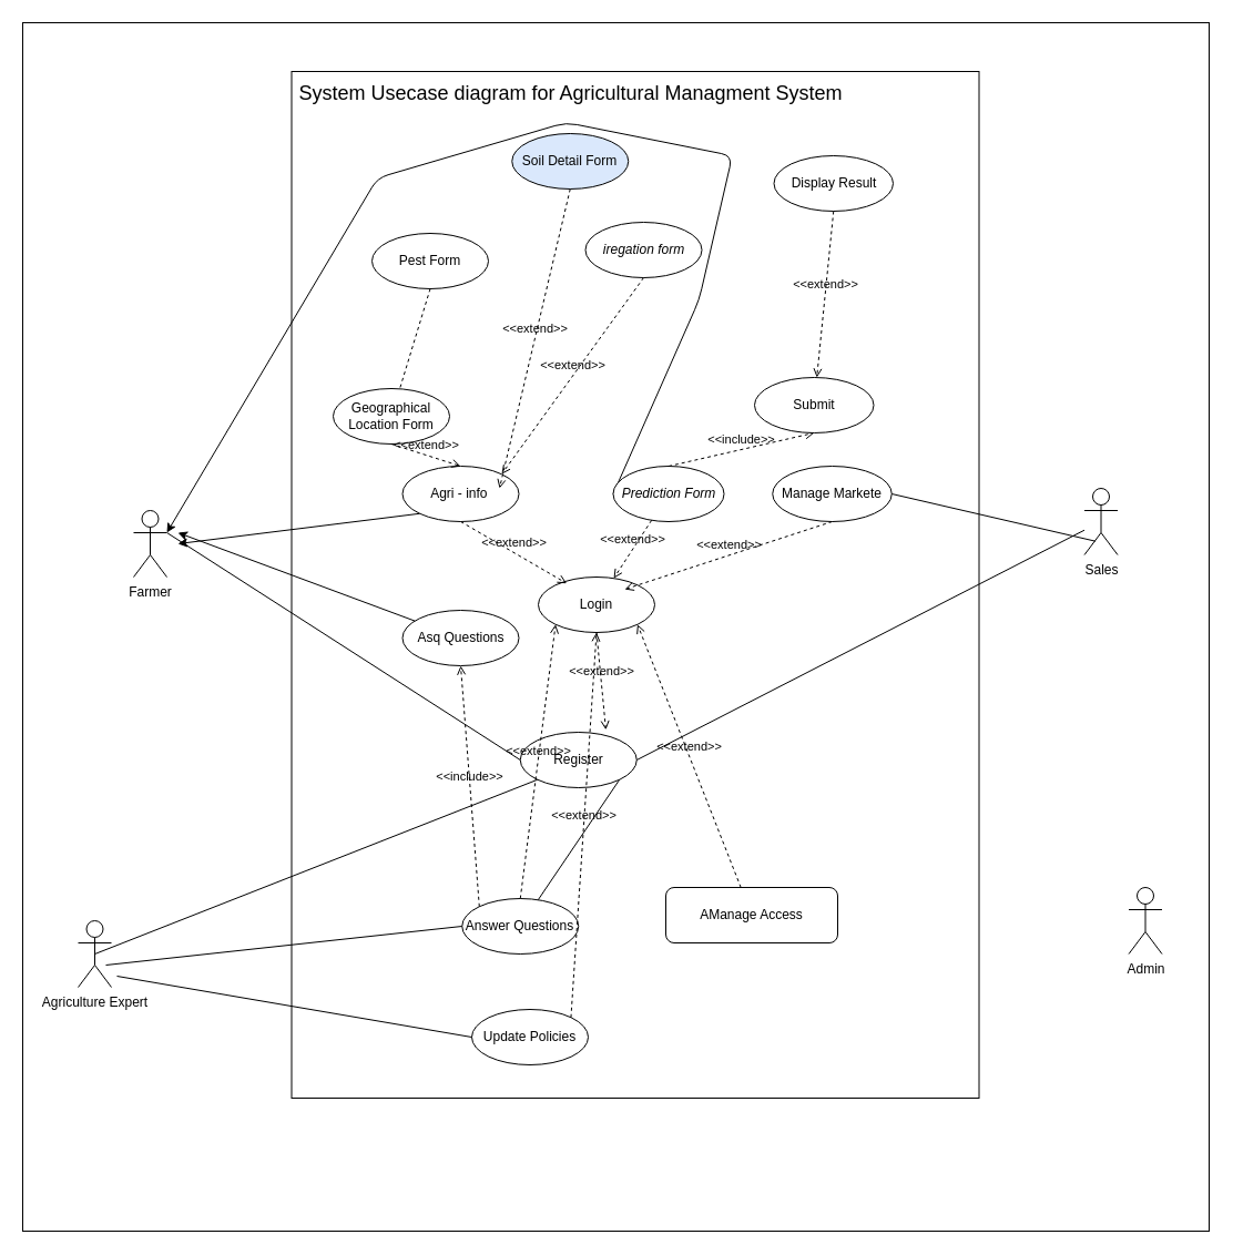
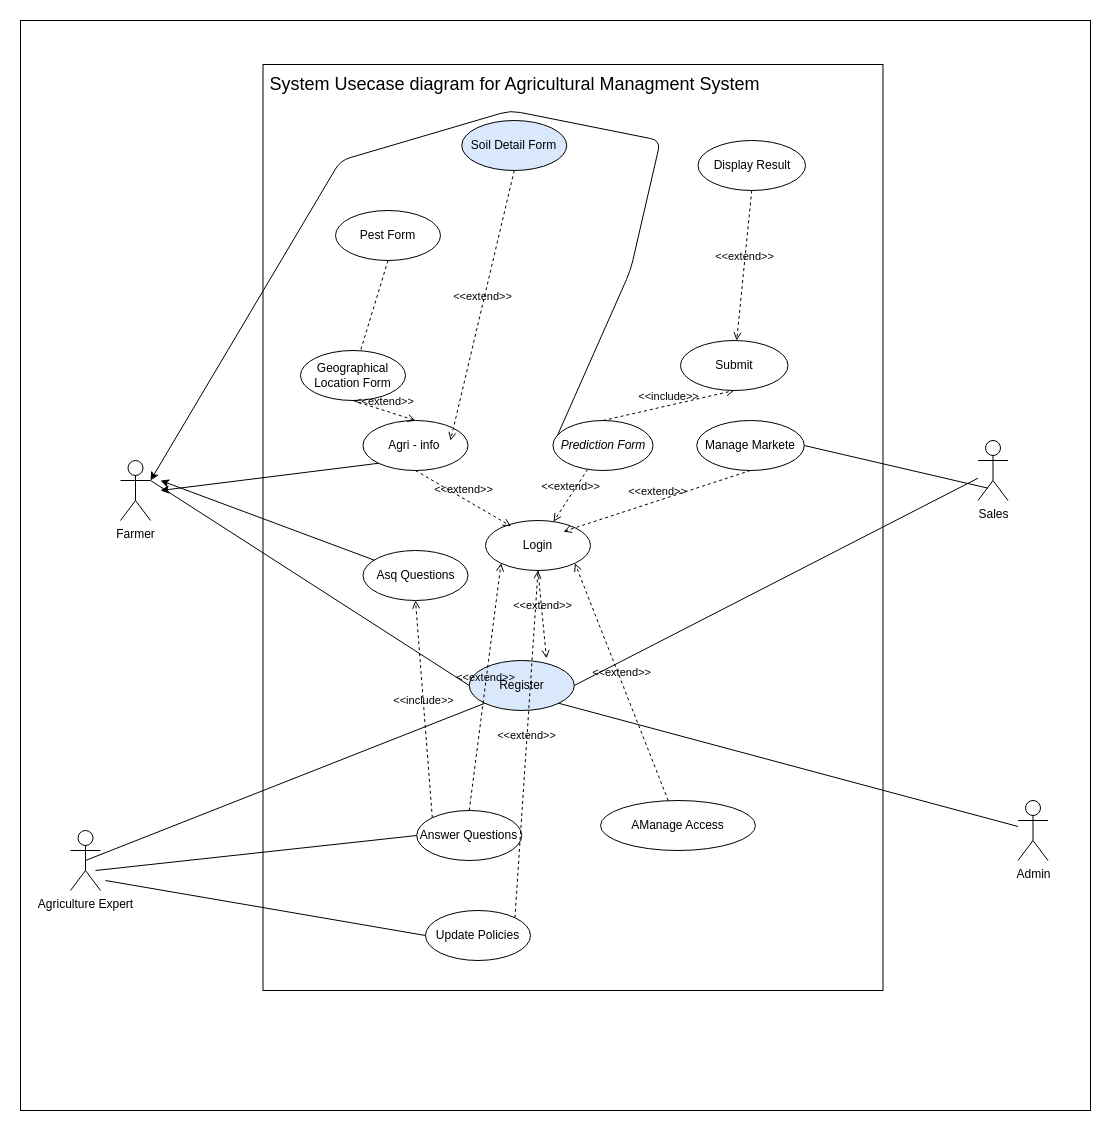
  <mxCell id="0" />
  <mxCell id="1" parent="0" />
  <mxCell id="2" value="" style="rounded=0;whiteSpace=wrap;html=1;" vertex="1" parent="1"><mxGeometry x="20" y="20" width="1070" height="1090" as="geometry" /></mxCell>
  <mxCell id="3" value="" style="rounded=0;whiteSpace=wrap;html=1;" vertex="1" parent="1"><mxGeometry x="262.5" y="64" width="620" height="926" as="geometry" /></mxCell>
  <mxCell id="4" value="Farmer" style="shape=umlActor;verticalLabelPosition=bottom;verticalAlign=top;html=1;outlineConnect=0;" vertex="1" parent="1"><mxGeometry x="120" y="460" width="30" height="60" as="geometry" /></mxCell>
  <mxCell id="5" value="" style="endArrow=none;html=1;exitX=1;exitY=0.333;exitDx=0;exitDy=0;exitPerimeter=0;entryX=0;entryY=0.5;entryDx=0;entryDy=0;" edge="1" parent="1" source="4" target="6"><mxGeometry width="50" height="50" relative="1" as="geometry"><mxPoint x="520" y="600" as="sourcePoint" /><mxPoint x="570" y="550" as="targetPoint" /></mxGeometry></mxCell>
- <mxCell id="6" value="Register" style="ellipse;whiteSpace=wrap;html=1;" vertex="1" parent="1"><mxGeometry x="468.75" y="660" width="105" height="50" as="geometry" /></mxCell>
+ <mxCell id="6" value="Register" style="ellipse;whiteSpace=wrap;html=1;fillColor=#dae8fc;" vertex="1" parent="1"><mxGeometry x="468.75" y="660" width="105" height="50" as="geometry" /></mxCell>
  <mxCell id="7" value="Login" style="ellipse;whiteSpace=wrap;html=1;" vertex="1" parent="1"><mxGeometry x="485" y="520" width="105" height="50" as="geometry" /></mxCell>
  <mxCell id="8" value="Soil Detail Form" style="ellipse;whiteSpace=wrap;html=1;fillColor=#dae8fc;" vertex="1" parent="1"><mxGeometry x="461.25" y="120" width="105" height="50" as="geometry" /></mxCell>
  <mxCell id="9" value="Agriculture Expert" style="shape=umlActor;verticalLabelPosition=bottom;verticalAlign=top;html=1;outlineConnect=0;" vertex="1" parent="1"><mxGeometry x="70" y="830" width="30" height="60" as="geometry" /></mxCell>
  <mxCell id="10" value="Sales" style="shape=umlActor;verticalLabelPosition=bottom;verticalAlign=top;html=1;outlineConnect=0;" vertex="1" parent="1"><mxGeometry x="977.5" y="440" width="30" height="60" as="geometry" /></mxCell>
  <mxCell id="11" value="Admin" style="shape=umlActor;verticalLabelPosition=bottom;verticalAlign=top;html=1;outlineConnect=0;" vertex="1" parent="1"><mxGeometry x="1017.5" y="800" width="30" height="60" as="geometry" /></mxCell>
  <mxCell id="12" value="" style="endArrow=none;html=1;exitX=1;exitY=0.5;exitDx=0;exitDy=0;" edge="1" parent="1" source="6" target="10"><mxGeometry width="50" height="50" relative="1" as="geometry"><mxPoint x="600" y="730" as="sourcePoint" /><mxPoint x="650" y="680" as="targetPoint" /></mxGeometry></mxCell>
- <mxCell id="13" value="" style="endArrow=none;html=1;exitX=1;exitY=1;exitDx=0;exitDy=0;" edge="1" parent="1" source="6" target="31"><mxGeometry width="50" height="50" relative="1" as="geometry"><mxPoint x="610" y="595" as="sourcePoint" /><mxPoint x="930" y="542.463" as="targetPoint" /></mxGeometry></mxCell>
+ <mxCell id="13" value="" style="endArrow=none;html=1;exitX=1;exitY=1;exitDx=0;exitDy=0;" edge="1" parent="1" source="6" target="11"><mxGeometry width="50" height="50" relative="1" as="geometry"><mxPoint x="610" y="595" as="sourcePoint" /><mxPoint x="930" y="542.463" as="targetPoint" /></mxGeometry></mxCell>
  <mxCell id="14" value="" style="endArrow=none;html=1;exitX=0.5;exitY=0.5;exitDx=0;exitDy=0;exitPerimeter=0;entryX=0;entryY=1;entryDx=0;entryDy=0;" edge="1" parent="1" source="9" target="6"><mxGeometry width="50" height="50" relative="1" as="geometry"><mxPoint x="160" y="490" as="sourcePoint" /><mxPoint x="505" y="595" as="targetPoint" /></mxGeometry></mxCell>
- <mxCell id="15" value="&lt;i&gt;iregation form&lt;/i&gt;" style="ellipse;whiteSpace=wrap;html=1;" vertex="1" parent="1"><mxGeometry x="527.5" y="200" width="105" height="50" as="geometry" /></mxCell>
  <mxCell id="16" value="Pest Form" style="ellipse;whiteSpace=wrap;html=1;" vertex="1" parent="1"><mxGeometry x="335" y="210" width="105" height="50" as="geometry" /></mxCell>
  <mxCell id="17" value="Agri - info&amp;nbsp;" style="ellipse;whiteSpace=wrap;html=1;" vertex="1" parent="1"><mxGeometry x="362.5" y="420" width="105" height="50" as="geometry" /></mxCell>
  <mxCell id="18" value="Geographical Location Form" style="ellipse;whiteSpace=wrap;html=1;" vertex="1" parent="1"><mxGeometry x="300" y="350" width="105" height="50" as="geometry" /></mxCell>
  <mxCell id="19" value="&amp;lt;&amp;lt;extend&amp;gt;&amp;gt;" style="html=1;verticalAlign=bottom;labelBackgroundColor=none;endArrow=open;endFill=0;dashed=1;exitX=0.5;exitY=1;exitDx=0;exitDy=0;entryX=0.735;entryY=-0.044;entryDx=0;entryDy=0;entryPerimeter=0;" edge="1" parent="1" source="7" target="6"><mxGeometry width="160" relative="1" as="geometry"><mxPoint x="542.5" y="730" as="sourcePoint" /><mxPoint x="702.5" y="730" as="targetPoint" /></mxGeometry></mxCell>
  <mxCell id="20" value="&amp;lt;&amp;lt;include&amp;gt;&amp;gt;" style="html=1;verticalAlign=bottom;labelBackgroundColor=none;endArrow=open;endFill=0;dashed=1;exitX=0.5;exitY=0;exitDx=0;exitDy=0;entryX=0.5;entryY=1;entryDx=0;entryDy=0;" edge="1" parent="1" source="26" target="28"><mxGeometry width="160" relative="1" as="geometry"><mxPoint x="391.25" y="370" as="sourcePoint" /><mxPoint x="551.25" y="370" as="targetPoint" /></mxGeometry></mxCell>
  <mxCell id="21" value="&amp;lt;&amp;lt;extend&amp;gt;&amp;gt;" style="html=1;verticalAlign=bottom;labelBackgroundColor=none;endArrow=open;endFill=0;dashed=1;exitX=0.5;exitY=1;exitDx=0;exitDy=0;entryX=0.5;entryY=0;entryDx=0;entryDy=0;" edge="1" parent="1" source="18" target="17"><mxGeometry width="160" relative="1" as="geometry"><mxPoint x="561.25" y="460" as="sourcePoint" /><mxPoint x="593.435" y="421.95" as="targetPoint" /></mxGeometry></mxCell>
  <mxCell id="22" value="&amp;lt;&amp;lt;extend&amp;gt;&amp;gt;" style="html=1;verticalAlign=bottom;labelBackgroundColor=none;endArrow=open;endFill=0;dashed=1;exitX=0.5;exitY=1;exitDx=0;exitDy=0;entryX=0.244;entryY=0.115;entryDx=0;entryDy=0;entryPerimeter=0;" edge="1" parent="1" source="17" target="7"><mxGeometry width="160" relative="1" as="geometry"><mxPoint x="571.25" y="680" as="sourcePoint" /><mxPoint x="603.435" y="641.95" as="targetPoint" /></mxGeometry></mxCell>
- <mxCell id="23" value="&amp;lt;&amp;lt;extend&amp;gt;&amp;gt;" style="html=1;verticalAlign=bottom;labelBackgroundColor=none;endArrow=open;endFill=0;dashed=1;exitX=0.5;exitY=1;exitDx=0;exitDy=0;entryX=1;entryY=0;entryDx=0;entryDy=0;" edge="1" parent="1" source="15" target="17"><mxGeometry width="160" relative="1" as="geometry"><mxPoint x="437.5" y="380" as="sourcePoint" /><mxPoint x="507.5" y="415" as="targetPoint" /></mxGeometry></mxCell>
  <mxCell id="24" value="&amp;lt;&amp;lt;extend&amp;gt;&amp;gt;" style="html=1;verticalAlign=bottom;labelBackgroundColor=none;endArrow=open;endFill=0;dashed=1;exitX=0.5;exitY=1;exitDx=0;exitDy=0;" edge="1" parent="1" source="8"><mxGeometry width="160" relative="1" as="geometry"><mxPoint x="447.5" y="390" as="sourcePoint" /><mxPoint x="450" y="440" as="targetPoint" /></mxGeometry></mxCell>
  <mxCell id="25" style="edgeStyle=none;html=1;entryX=1;entryY=0.333;entryDx=0;entryDy=0;entryPerimeter=0;exitX=0;exitY=0.5;exitDx=0;exitDy=0;" edge="1" parent="1" source="26" target="4"><mxGeometry relative="1" as="geometry"><Array as="points"><mxPoint x="630" y="270" /><mxPoint x="660" y="140" /><mxPoint x="510" y="110" /><mxPoint x="340" y="160" /></Array></mxGeometry></mxCell>
  <mxCell id="26" value="&lt;i&gt;Prediction Form&lt;/i&gt;" style="ellipse;whiteSpace=wrap;html=1;" vertex="1" parent="1"><mxGeometry x="552.5" y="420" width="100" height="50" as="geometry" /></mxCell>
  <mxCell id="27" value="&amp;lt;&amp;lt;extend&amp;gt;&amp;gt;" style="html=1;verticalAlign=bottom;labelBackgroundColor=none;endArrow=open;endFill=0;dashed=1;" edge="1" parent="1" source="26" target="7"><mxGeometry width="160" relative="1" as="geometry"><mxPoint x="665" y="500" as="sourcePoint" /><mxPoint x="519.37" y="585.75" as="targetPoint" /></mxGeometry></mxCell>
  <mxCell id="28" value="Submit" style="ellipse;whiteSpace=wrap;html=1;" vertex="1" parent="1"><mxGeometry x="680" y="340" width="107.5" height="50" as="geometry" /></mxCell>
  <mxCell id="29" value="Display Result" style="ellipse;whiteSpace=wrap;html=1;" vertex="1" parent="1"><mxGeometry x="697.5" y="140" width="107.5" height="50" as="geometry" /></mxCell>
  <mxCell id="30" value="&amp;lt;&amp;lt;extend&amp;gt;&amp;gt;" style="html=1;verticalAlign=bottom;labelBackgroundColor=none;endArrow=open;endFill=0;dashed=1;exitX=0.5;exitY=1;exitDx=0;exitDy=0;" edge="1" parent="1" source="29" target="28"><mxGeometry width="160" relative="1" as="geometry"><mxPoint x="385" y="270" as="sourcePoint" /><mxPoint x="529.37" y="365.75" as="targetPoint" /></mxGeometry></mxCell>
  <mxCell id="31" value="Answer Questions" style="ellipse;whiteSpace=wrap;html=1;" vertex="1" parent="1"><mxGeometry x="416.25" y="810" width="105" height="50" as="geometry" /></mxCell>
  <mxCell id="32" style="edgeStyle=none;html=1;entryX=1;entryY=0.333;entryDx=0;entryDy=0;entryPerimeter=0;exitX=0;exitY=1;exitDx=0;exitDy=0;" edge="1" parent="1" source="17"><mxGeometry relative="1" as="geometry"><mxPoint x="335" y="475" as="sourcePoint" /><mxPoint x="160" y="490" as="targetPoint" /></mxGeometry></mxCell>
  <mxCell id="33" value="" style="endArrow=none;html=1;exitX=0.5;exitY=0.5;exitDx=0;exitDy=0;exitPerimeter=0;entryX=0;entryY=0.5;entryDx=0;entryDy=0;" edge="1" parent="1" target="31"><mxGeometry width="50" height="50" relative="1" as="geometry"><mxPoint x="95" y="870" as="sourcePoint" /><mxPoint x="484.425" y="762.819" as="targetPoint" /></mxGeometry></mxCell>
  <mxCell id="34" value="Asq Questions" style="ellipse;whiteSpace=wrap;html=1;" vertex="1" parent="1"><mxGeometry x="362.5" y="550" width="105" height="50" as="geometry" /></mxCell>
  <mxCell id="35" style="edgeStyle=none;html=1;" edge="1" parent="1" source="34"><mxGeometry relative="1" as="geometry"><mxPoint x="388.175" y="472.819" as="sourcePoint" /><mxPoint x="160" y="480" as="targetPoint" /></mxGeometry></mxCell>
  <mxCell id="36" value="&amp;lt;&amp;lt;include&amp;gt;&amp;gt;" style="html=1;verticalAlign=bottom;labelBackgroundColor=none;endArrow=open;endFill=0;dashed=1;exitX=0;exitY=0;exitDx=0;exitDy=0;entryX=0.5;entryY=1;entryDx=0;entryDy=0;" edge="1" parent="1" source="31" target="34"><mxGeometry width="160" relative="1" as="geometry"><mxPoint x="612.5" y="730" as="sourcePoint" /><mxPoint x="743.75" y="700" as="targetPoint" /></mxGeometry></mxCell>
  <mxCell id="37" value="Update Policies" style="ellipse;whiteSpace=wrap;html=1;" vertex="1" parent="1"><mxGeometry x="425" y="910" width="105" height="50" as="geometry" /></mxCell>
  <mxCell id="38" value="" style="endArrow=none;html=1;exitX=0.5;exitY=0.5;exitDx=0;exitDy=0;exitPerimeter=0;entryX=0;entryY=0.5;entryDx=0;entryDy=0;" edge="1" parent="1" target="37"><mxGeometry width="50" height="50" relative="1" as="geometry"><mxPoint x="105" y="880" as="sourcePoint" /><mxPoint x="426.25" y="845" as="targetPoint" /></mxGeometry></mxCell>
- <mxCell id="39" value="AManage Access" style="whiteSpace=wrap;html=1;rounded=1;" vertex="1" parent="1"><mxGeometry x="600" y="800" width="155" height="50" as="geometry" /></mxCell>
+ <mxCell id="39" value="AManage Access" style="ellipse;whiteSpace=wrap;html=1;" vertex="1" parent="1"><mxGeometry x="600" y="800" width="155" height="50" as="geometry" /></mxCell>
  <mxCell id="40" value="Manage Markete" style="ellipse;whiteSpace=wrap;html=1;" vertex="1" parent="1"><mxGeometry x="696.25" y="420" width="107.5" height="50" as="geometry" /></mxCell>
  <mxCell id="41" value="&amp;lt;&amp;lt;extend&amp;gt;&amp;gt;" style="html=1;verticalAlign=bottom;labelBackgroundColor=none;endArrow=open;endFill=0;dashed=1;exitX=0.5;exitY=1;exitDx=0;exitDy=0;" edge="1" parent="1" source="40"><mxGeometry width="160" relative="1" as="geometry"><mxPoint x="596.935" y="478.758" as="sourcePoint" /><mxPoint x="562.881" y="531.097" as="targetPoint" /></mxGeometry></mxCell>
  <mxCell id="42" value="" style="endArrow=none;html=1;exitX=1;exitY=0.5;exitDx=0;exitDy=0;" edge="1" parent="1" source="40"><mxGeometry width="50" height="50" relative="1" as="geometry"><mxPoint x="583.75" y="695" as="sourcePoint" /><mxPoint x="987.5" y="487.701" as="targetPoint" /></mxGeometry></mxCell>
  <mxCell id="43" value="&amp;lt;&amp;lt;extend&amp;gt;&amp;gt;" style="html=1;verticalAlign=bottom;labelBackgroundColor=none;endArrow=open;endFill=0;dashed=1;exitX=0.5;exitY=0;exitDx=0;exitDy=0;entryX=0;entryY=1;entryDx=0;entryDy=0;" edge="1" parent="1" source="31" target="7"><mxGeometry width="160" relative="1" as="geometry"><mxPoint x="760" y="480" as="sourcePoint" /><mxPoint x="572.881" y="541.097" as="targetPoint" /></mxGeometry></mxCell>
  <mxCell id="44" value="&amp;lt;&amp;lt;extend&amp;gt;&amp;gt;" style="html=1;verticalAlign=bottom;labelBackgroundColor=none;endArrow=open;endFill=0;dashed=1;entryX=1;entryY=1;entryDx=0;entryDy=0;" edge="1" parent="1" source="39" target="7"><mxGeometry width="160" relative="1" as="geometry"><mxPoint x="478.75" y="820" as="sourcePoint" /><mxPoint x="510.377" y="572.678" as="targetPoint" /></mxGeometry></mxCell>
  <mxCell id="45" value="&amp;lt;&amp;lt;extend&amp;gt;&amp;gt;" style="html=1;verticalAlign=bottom;labelBackgroundColor=none;endArrow=open;endFill=0;dashed=1;exitX=1;exitY=0;exitDx=0;exitDy=0;entryX=0.5;entryY=1;entryDx=0;entryDy=0;" edge="1" parent="1" source="37" target="7"><mxGeometry width="160" relative="1" as="geometry"><mxPoint x="478.75" y="820" as="sourcePoint" /><mxPoint x="509.91" y="572.453" as="targetPoint" /></mxGeometry></mxCell>
  <mxCell id="46" value="&lt;font style=&quot;font-size: 18px;&quot;&gt;System Usecase diagram for Agricultural Managment System&lt;/font&gt;" style="text;html=1;align=center;verticalAlign=middle;resizable=0;points=[];autosize=1;strokeColor=none;fillColor=none;" vertex="1" parent="1"><mxGeometry x="258.75" y="64" width="510" height="40" as="geometry" /></mxCell>
  <mxCell id="47" value="" style="html=1;verticalAlign=bottom;labelBackgroundColor=none;endArrow=none;endFill=0;dashed=1;exitX=0.5;exitY=1;exitDx=0;exitDy=0;" edge="1" parent="1" source="16" target="18"><mxGeometry width="160" relative="1" as="geometry"><mxPoint x="387.5" y="260" as="sourcePoint" /><mxPoint x="450" y="430" as="targetPoint" /></mxGeometry></mxCell>
